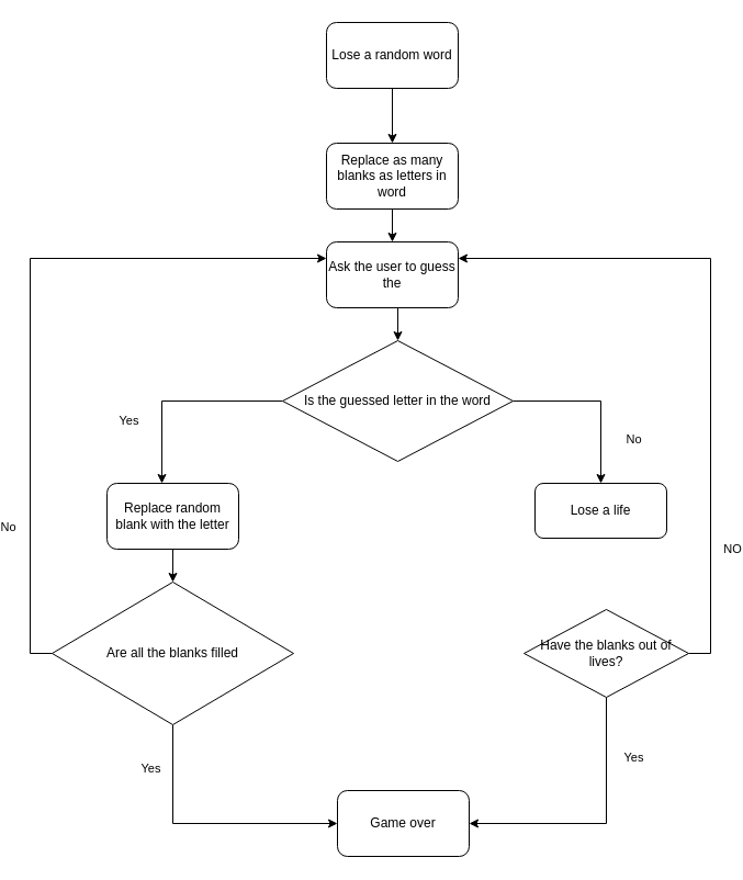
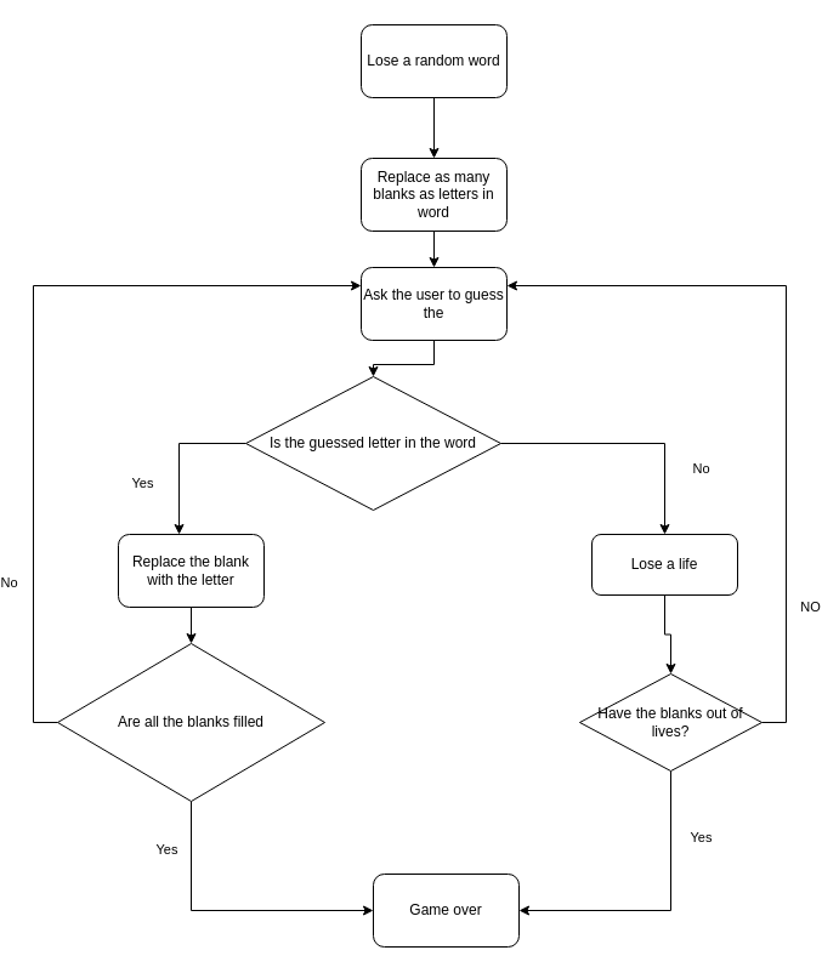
  <mxCell id="0" />
  <mxCell id="1" parent="0" />
  <mxCell id="2" style="edgeStyle=orthogonalEdgeStyle;rounded=0;orthogonalLoop=1;jettySize=auto;html=1;exitX=0.5;exitY=1;exitDx=0;exitDy=0;entryX=0.5;entryY=0;entryDx=0;entryDy=0;" edge="1" parent="1" source="3" target="10"><mxGeometry relative="1" as="geometry" /></mxCell>
  <mxCell id="3" value="Ask the user to guess the " style="rounded=1;whiteSpace=wrap;html=1;" vertex="1" parent="1"><mxGeometry x="270" y="220" width="120" height="60" as="geometry" /></mxCell>
  <mxCell id="4" style="edgeStyle=orthogonalEdgeStyle;rounded=0;orthogonalLoop=1;jettySize=auto;html=1;exitX=0.5;exitY=1;exitDx=0;exitDy=0;entryX=0.5;entryY=0;entryDx=0;entryDy=0;" edge="1" parent="1" source="5" target="7"><mxGeometry relative="1" as="geometry" /></mxCell>
  <mxCell id="5" value="Lose a random word" style="rounded=1;whiteSpace=wrap;html=1;" vertex="1" parent="1"><mxGeometry x="270" y="20" width="120" height="60" as="geometry" /></mxCell>
  <mxCell id="6" style="edgeStyle=orthogonalEdgeStyle;rounded=0;orthogonalLoop=1;jettySize=auto;html=1;exitX=0.5;exitY=1;exitDx=0;exitDy=0;entryX=0.5;entryY=0;entryDx=0;entryDy=0;" edge="1" parent="1" source="7" target="3"><mxGeometry relative="1" as="geometry" /></mxCell>
  <mxCell id="7" value="Replace as many blanks as letters in word" style="rounded=1;whiteSpace=wrap;html=1;" vertex="1" parent="1"><mxGeometry x="270" y="130" width="120" height="60" as="geometry" /></mxCell>
  <mxCell id="8" value="&lt;div&gt;Yes&lt;/div&gt;&lt;div&gt;&lt;br&gt;&lt;/div&gt;" style="edgeStyle=orthogonalEdgeStyle;rounded=0;orthogonalLoop=1;jettySize=auto;html=1;exitX=0;exitY=0.5;exitDx=0;exitDy=0;entryX=0.417;entryY=0;entryDx=0;entryDy=0;entryPerimeter=0;" edge="1" parent="1" source="10" target="12"><mxGeometry x="0.459" y="-30" relative="1" as="geometry"><mxPoint as="offset" /></mxGeometry></mxCell>
  <mxCell id="9" value="No" style="edgeStyle=orthogonalEdgeStyle;rounded=0;orthogonalLoop=1;jettySize=auto;html=1;exitX=1;exitY=0.5;exitDx=0;exitDy=0;" edge="1" parent="1" source="10" target="14"><mxGeometry x="0.484" y="30" relative="1" as="geometry"><mxPoint as="offset" /></mxGeometry></mxCell>
- <mxCell id="10" value="Is the guessed letter in the word" style="rhombus;whiteSpace=wrap;html=1;" vertex="1" parent="1"><mxGeometry x="230" y="310" width="210" height="110" as="geometry" /></mxCell>
+ <mxCell id="10" value="Is the guessed letter in the word" style="rhombus;whiteSpace=wrap;html=1;" vertex="1" parent="1"><mxGeometry x="175" y="310" width="210" height="110" as="geometry" /></mxCell>
  <mxCell id="11" style="edgeStyle=orthogonalEdgeStyle;rounded=0;orthogonalLoop=1;jettySize=auto;html=1;exitX=0.5;exitY=1;exitDx=0;exitDy=0;entryX=0.5;entryY=0;entryDx=0;entryDy=0;" edge="1" parent="1" source="12" target="17"><mxGeometry relative="1" as="geometry" /></mxCell>
- <mxCell id="12" value="Replace random blank with the letter" style="rounded=1;whiteSpace=wrap;html=1;" vertex="1" parent="1"><mxGeometry x="70" y="440" width="120" height="60" as="geometry" /></mxCell>
+ <mxCell id="12" value="Replace the blank with the letter" style="rounded=1;whiteSpace=wrap;html=1;" vertex="1" parent="1"><mxGeometry x="70" y="440" width="120" height="60" as="geometry" /></mxCell>
+ <mxCell id="13" style="edgeStyle=orthogonalEdgeStyle;rounded=0;orthogonalLoop=1;jettySize=auto;html=1;entryX=0.5;entryY=0;entryDx=0;entryDy=0;" edge="1" parent="1" source="14" target="20"><mxGeometry relative="1" as="geometry" /></mxCell>
  <mxCell id="14" value="Lose a life" style="rounded=1;whiteSpace=wrap;html=1;" vertex="1" parent="1"><mxGeometry x="460" y="440" width="120" height="50" as="geometry" /></mxCell>
  <mxCell id="15" value="Yes" style="edgeStyle=orthogonalEdgeStyle;rounded=0;orthogonalLoop=1;jettySize=auto;html=1;exitX=0.5;exitY=1;exitDx=0;exitDy=0;entryX=0;entryY=0.5;entryDx=0;entryDy=0;" edge="1" parent="1" source="17" target="21"><mxGeometry x="-0.667" y="-20" relative="1" as="geometry"><mxPoint as="offset" /></mxGeometry></mxCell>
  <mxCell id="16" value="No" style="edgeStyle=orthogonalEdgeStyle;rounded=0;orthogonalLoop=1;jettySize=auto;html=1;exitX=0;exitY=0.5;exitDx=0;exitDy=0;entryX=0;entryY=0.25;entryDx=0;entryDy=0;" edge="1" parent="1" source="17" target="3"><mxGeometry x="-0.585" y="20" relative="1" as="geometry"><mxPoint as="offset" /></mxGeometry></mxCell>
  <mxCell id="17" value="Are all the blanks filled" style="rhombus;whiteSpace=wrap;html=1;" vertex="1" parent="1"><mxGeometry x="20" y="530" width="220" height="130" as="geometry" /></mxCell>
  <mxCell id="18" value="Yes" style="edgeStyle=orthogonalEdgeStyle;rounded=0;orthogonalLoop=1;jettySize=auto;html=1;exitX=0.5;exitY=1;exitDx=0;exitDy=0;entryX=1;entryY=0.5;entryDx=0;entryDy=0;" edge="1" parent="1" source="20" target="21"><mxGeometry x="-0.542" y="25" relative="1" as="geometry"><mxPoint as="offset" /></mxGeometry></mxCell>
  <mxCell id="19" value="NO" style="edgeStyle=orthogonalEdgeStyle;rounded=0;orthogonalLoop=1;jettySize=auto;html=1;exitX=1;exitY=0.5;exitDx=0;exitDy=0;entryX=1;entryY=0.25;entryDx=0;entryDy=0;" edge="1" parent="1" source="20" target="3"><mxGeometry x="-0.623" y="-20" relative="1" as="geometry"><mxPoint as="offset" /></mxGeometry></mxCell>
  <mxCell id="20" value="Have the blanks out of lives?" style="rhombus;whiteSpace=wrap;html=1;" vertex="1" parent="1"><mxGeometry x="450" y="555" width="150" height="80" as="geometry" /></mxCell>
  <mxCell id="21" value="Game over" style="rounded=1;whiteSpace=wrap;html=1;" vertex="1" parent="1"><mxGeometry x="280" y="720" width="120" height="60" as="geometry" /></mxCell>
